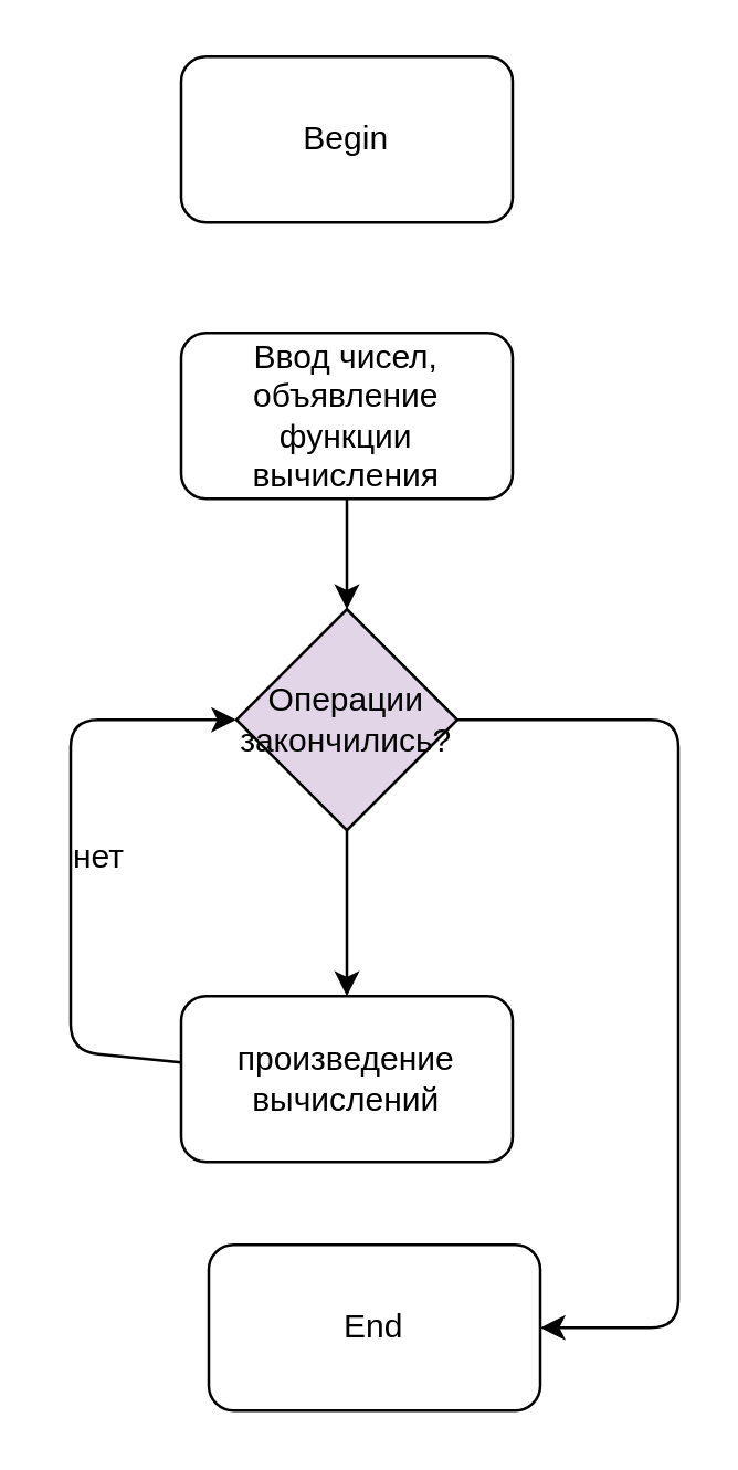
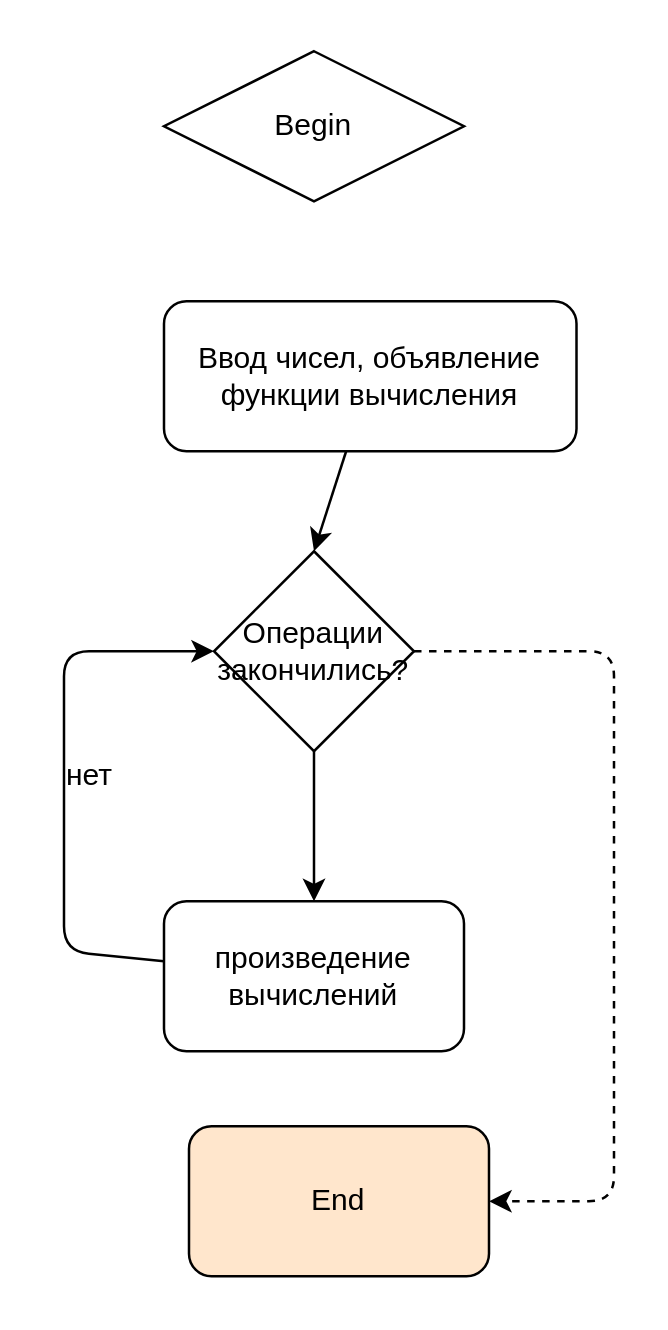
  <mxCell id="0" />
  <mxCell id="1" parent="0" />
- <mxCell id="2" value="Begin" style="rounded=1;whiteSpace=wrap;html=1;" parent="1" vertex="1"><mxGeometry x="65" y="20" width="120" height="60" as="geometry" /></mxCell>
+ <mxCell id="2" value="Begin" style="rhombus;whiteSpace=wrap;html=1;" parent="1" vertex="1"><mxGeometry x="65" y="20" width="120" height="60" as="geometry" /></mxCell>
  <mxCell id="3" value="" style="edgeStyle=none;html=1;" parent="1" source="4" edge="1"><mxGeometry relative="1" as="geometry"><mxPoint x="125" y="220" as="targetPoint" /></mxGeometry></mxCell>
- <mxCell id="4" value="Ввод чисел, объявление функции вычисления" style="rounded=1;whiteSpace=wrap;html=1;" parent="1" vertex="1"><mxGeometry x="65" y="120" width="120" height="60" as="geometry" /></mxCell>
+ <mxCell id="4" value="Ввод чисел, объявление функции вычисления" style="rounded=1;whiteSpace=wrap;html=1;" parent="1" vertex="1"><mxGeometry x="65" y="120" width="165" height="60" as="geometry" /></mxCell>
  <mxCell id="5" value="" style="edgeStyle=none;html=1;" parent="1" source="7" target="9" edge="1"><mxGeometry relative="1" as="geometry" /></mxCell>
- <mxCell id="6" value="" style="edgeStyle=none;html=1;" parent="1" source="7" target="11" edge="1"><mxGeometry relative="1" as="geometry"><Array as="points"><mxPoint x="245" y="260" /><mxPoint x="245" y="480" /></Array></mxGeometry></mxCell>
- <mxCell id="7" value="Операции закончились?" style="rhombus;whiteSpace=wrap;html=1;fillColor=#e1d5e7;" parent="1" vertex="1"><mxGeometry x="85" y="220" width="80" height="80" as="geometry" /></mxCell>
+ <mxCell id="6" value="" style="edgeStyle=none;html=1;dashed=1;" parent="1" source="7" target="11" edge="1"><mxGeometry relative="1" as="geometry"><Array as="points"><mxPoint x="245" y="260" /><mxPoint x="245" y="480" /></Array></mxGeometry></mxCell>
+ <mxCell id="7" value="Операции закончились?" style="rhombus;whiteSpace=wrap;html=1;" parent="1" vertex="1"><mxGeometry x="85" y="220" width="80" height="80" as="geometry" /></mxCell>
  <mxCell id="8" style="edgeStyle=none;html=1;entryX=0;entryY=0.5;entryDx=0;entryDy=0;" parent="1" source="9" target="7" edge="1"><mxGeometry relative="1" as="geometry"><mxPoint x="-75" y="380" as="targetPoint" /><Array as="points"><mxPoint x="25" y="380" /><mxPoint x="25" y="260" /></Array></mxGeometry></mxCell>
  <mxCell id="9" value="произведение вычислений" style="rounded=1;whiteSpace=wrap;html=1;" parent="1" vertex="1"><mxGeometry x="65" y="360" width="120" height="60" as="geometry" /></mxCell>
  <mxCell id="10" value="нет" style="text;html=1;align=center;verticalAlign=middle;resizable=0;points=[];autosize=1;strokeColor=none;fillColor=none;" parent="1" vertex="1"><mxGeometry x="20" y="300" width="30" height="20" as="geometry" /></mxCell>
- <mxCell id="11" value="End" style="rounded=1;whiteSpace=wrap;html=1;" parent="1" vertex="1"><mxGeometry x="75" y="450" width="120" height="60" as="geometry" /></mxCell>
+ <mxCell id="11" value="End" style="rounded=1;whiteSpace=wrap;html=1;fillColor=#ffe6cc;" parent="1" vertex="1"><mxGeometry x="75" y="450" width="120" height="60" as="geometry" /></mxCell>
